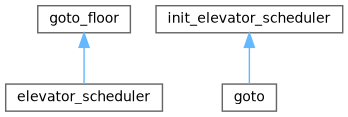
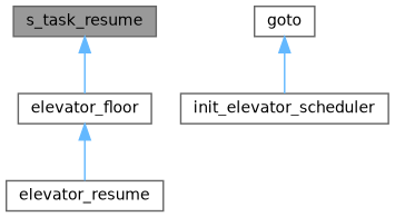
  digraph {
    rankdir=TB
    node [color=grey40 fillcolor=white fontname=Helvetica fontsize=10 shape=box style=filled]
    edge [color=steelblue1 dir=back fontname=Helvetica fontsize=10 labelfontname=Helvetica labelfontsize=10 style=solid]
-   n2 [height=0.2 label=goto_floor width=0.4]
-   n3 [height=0.2 label=elevator_scheduler width=0.4]
+   n1 [color=gray40 fillcolor=grey60 fontcolor=black height=0.2 label=s_task_resume width=0.4]
+   n2 [height=0.2 label=elevator_floor width=0.4]
+   n3 [height=0.2 label=elevator_resume width=0.4]
    n4 [height=0.2 label=init_elevator_scheduler width=0.4]
    n5 [height=0.2 label=goto width=0.4]
+   n1 -> n2
    n2 -> n3
-   n4 -> n5
+   n5 -> n4
  }
